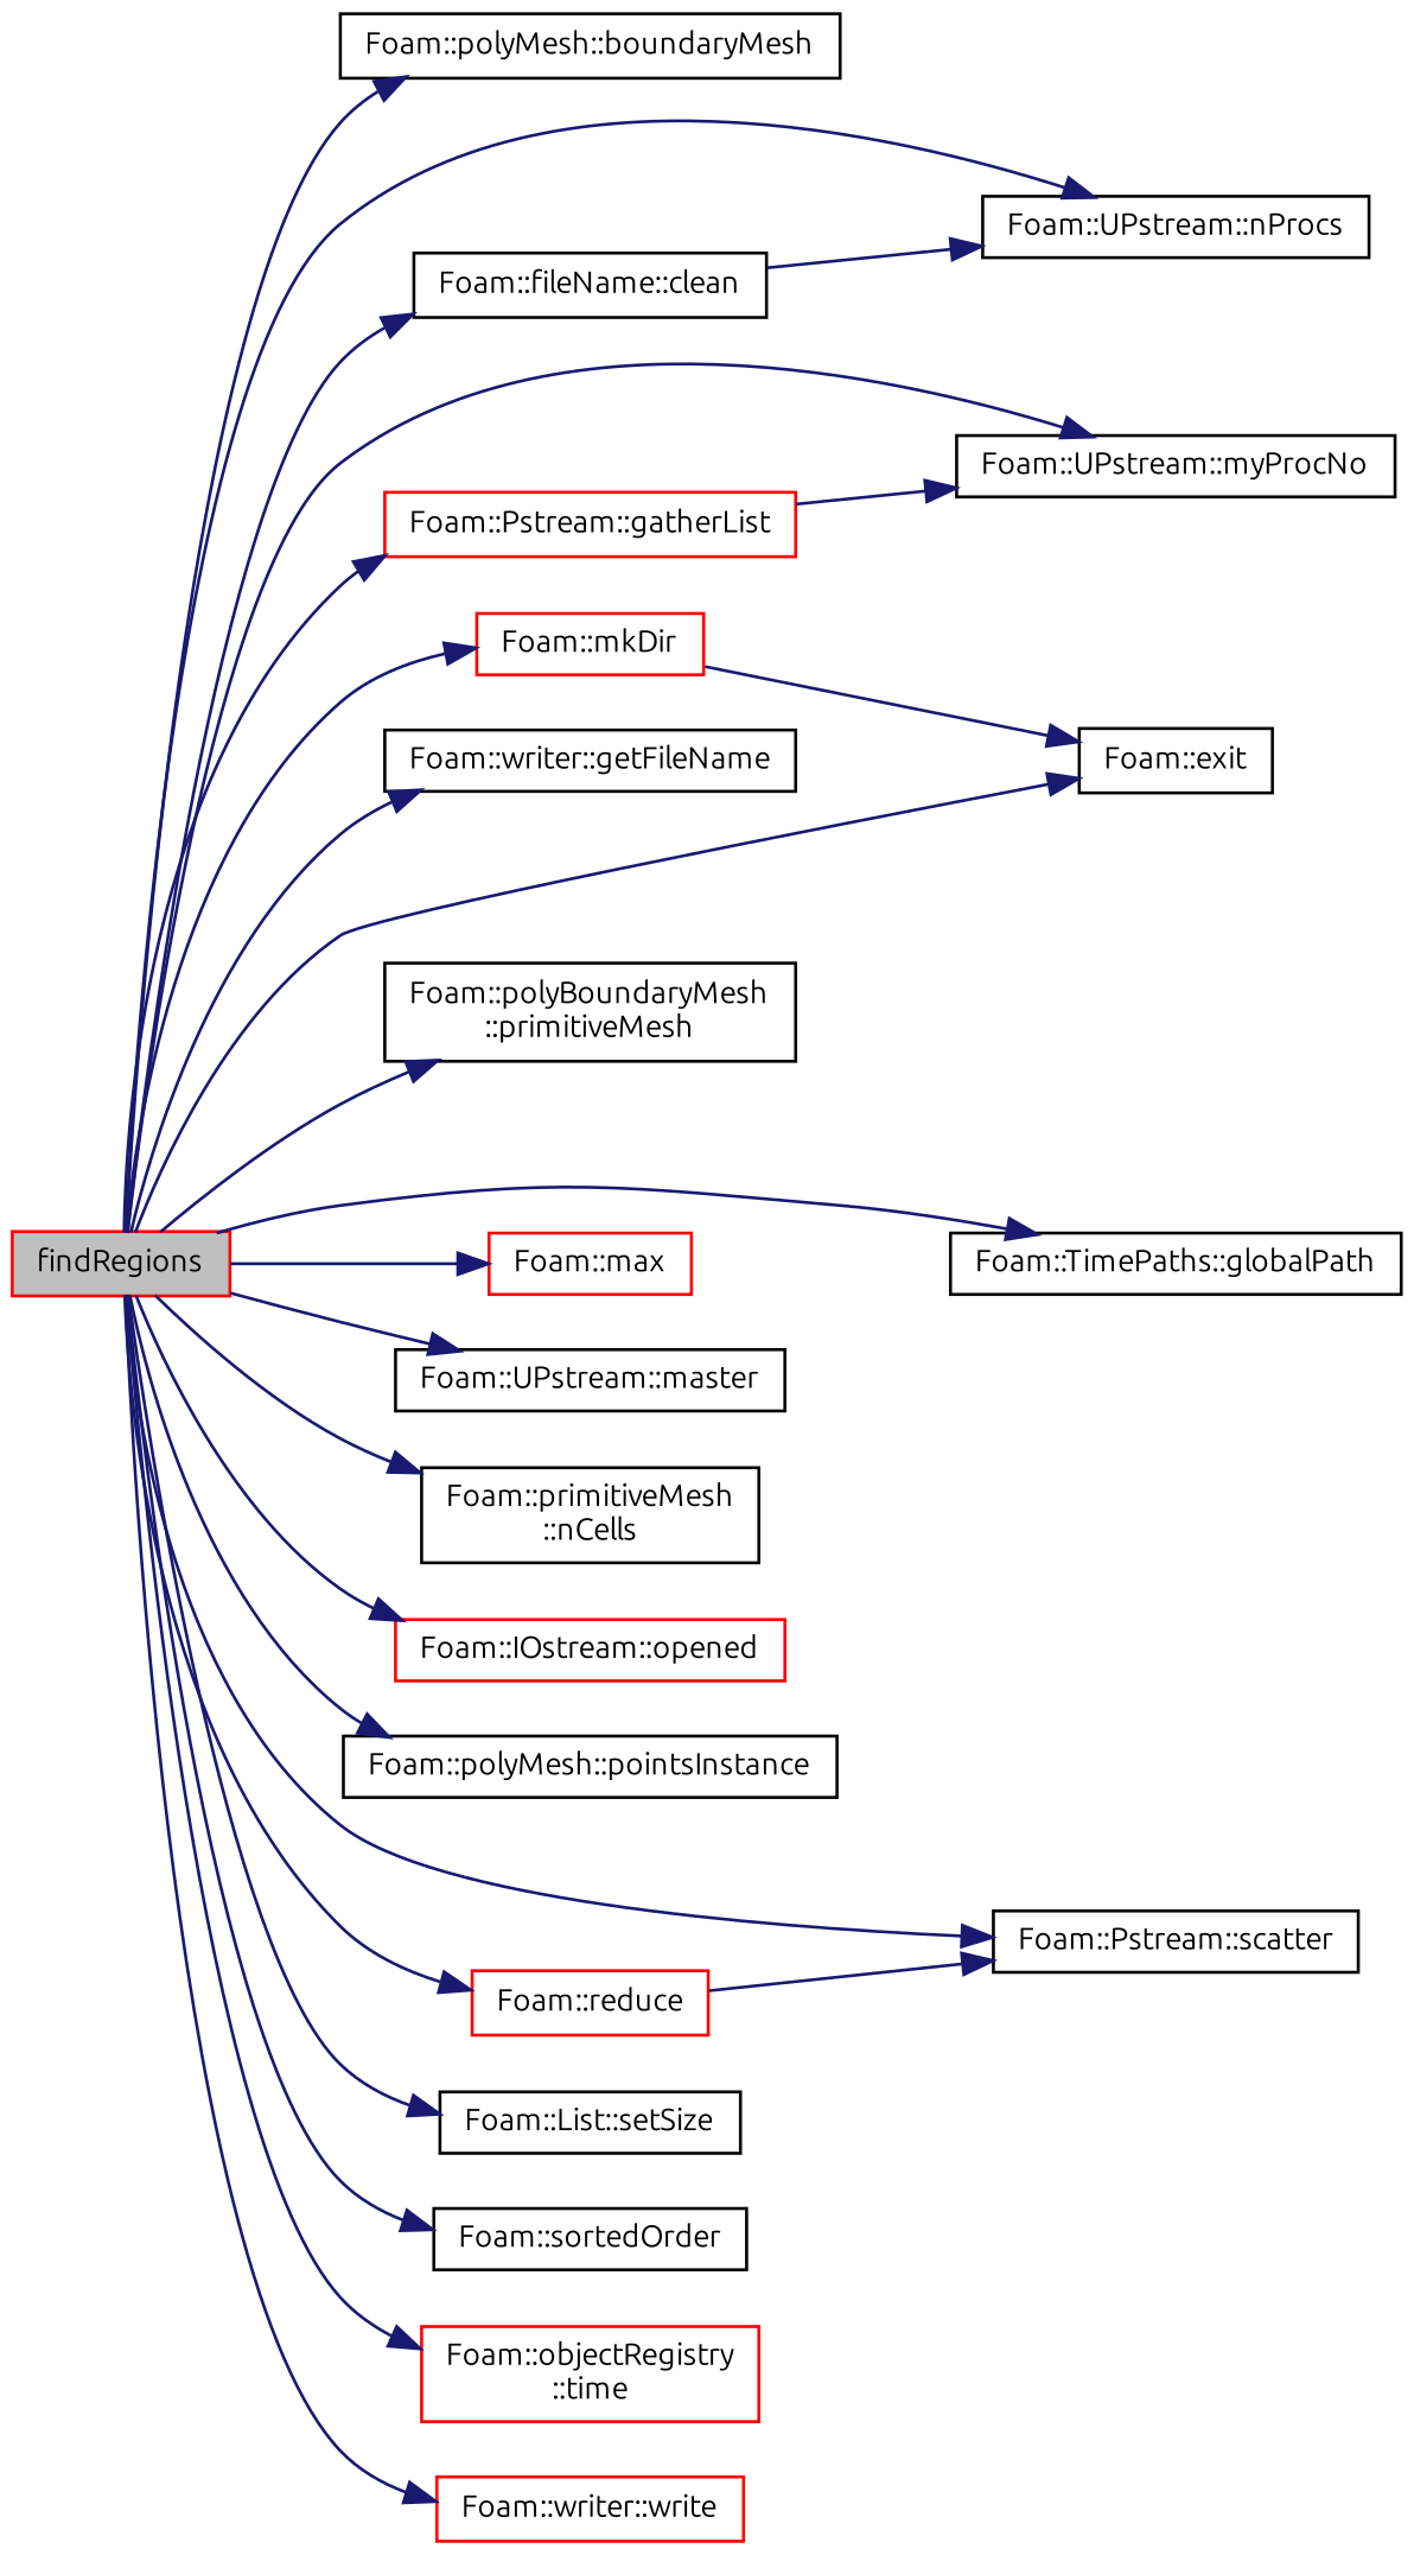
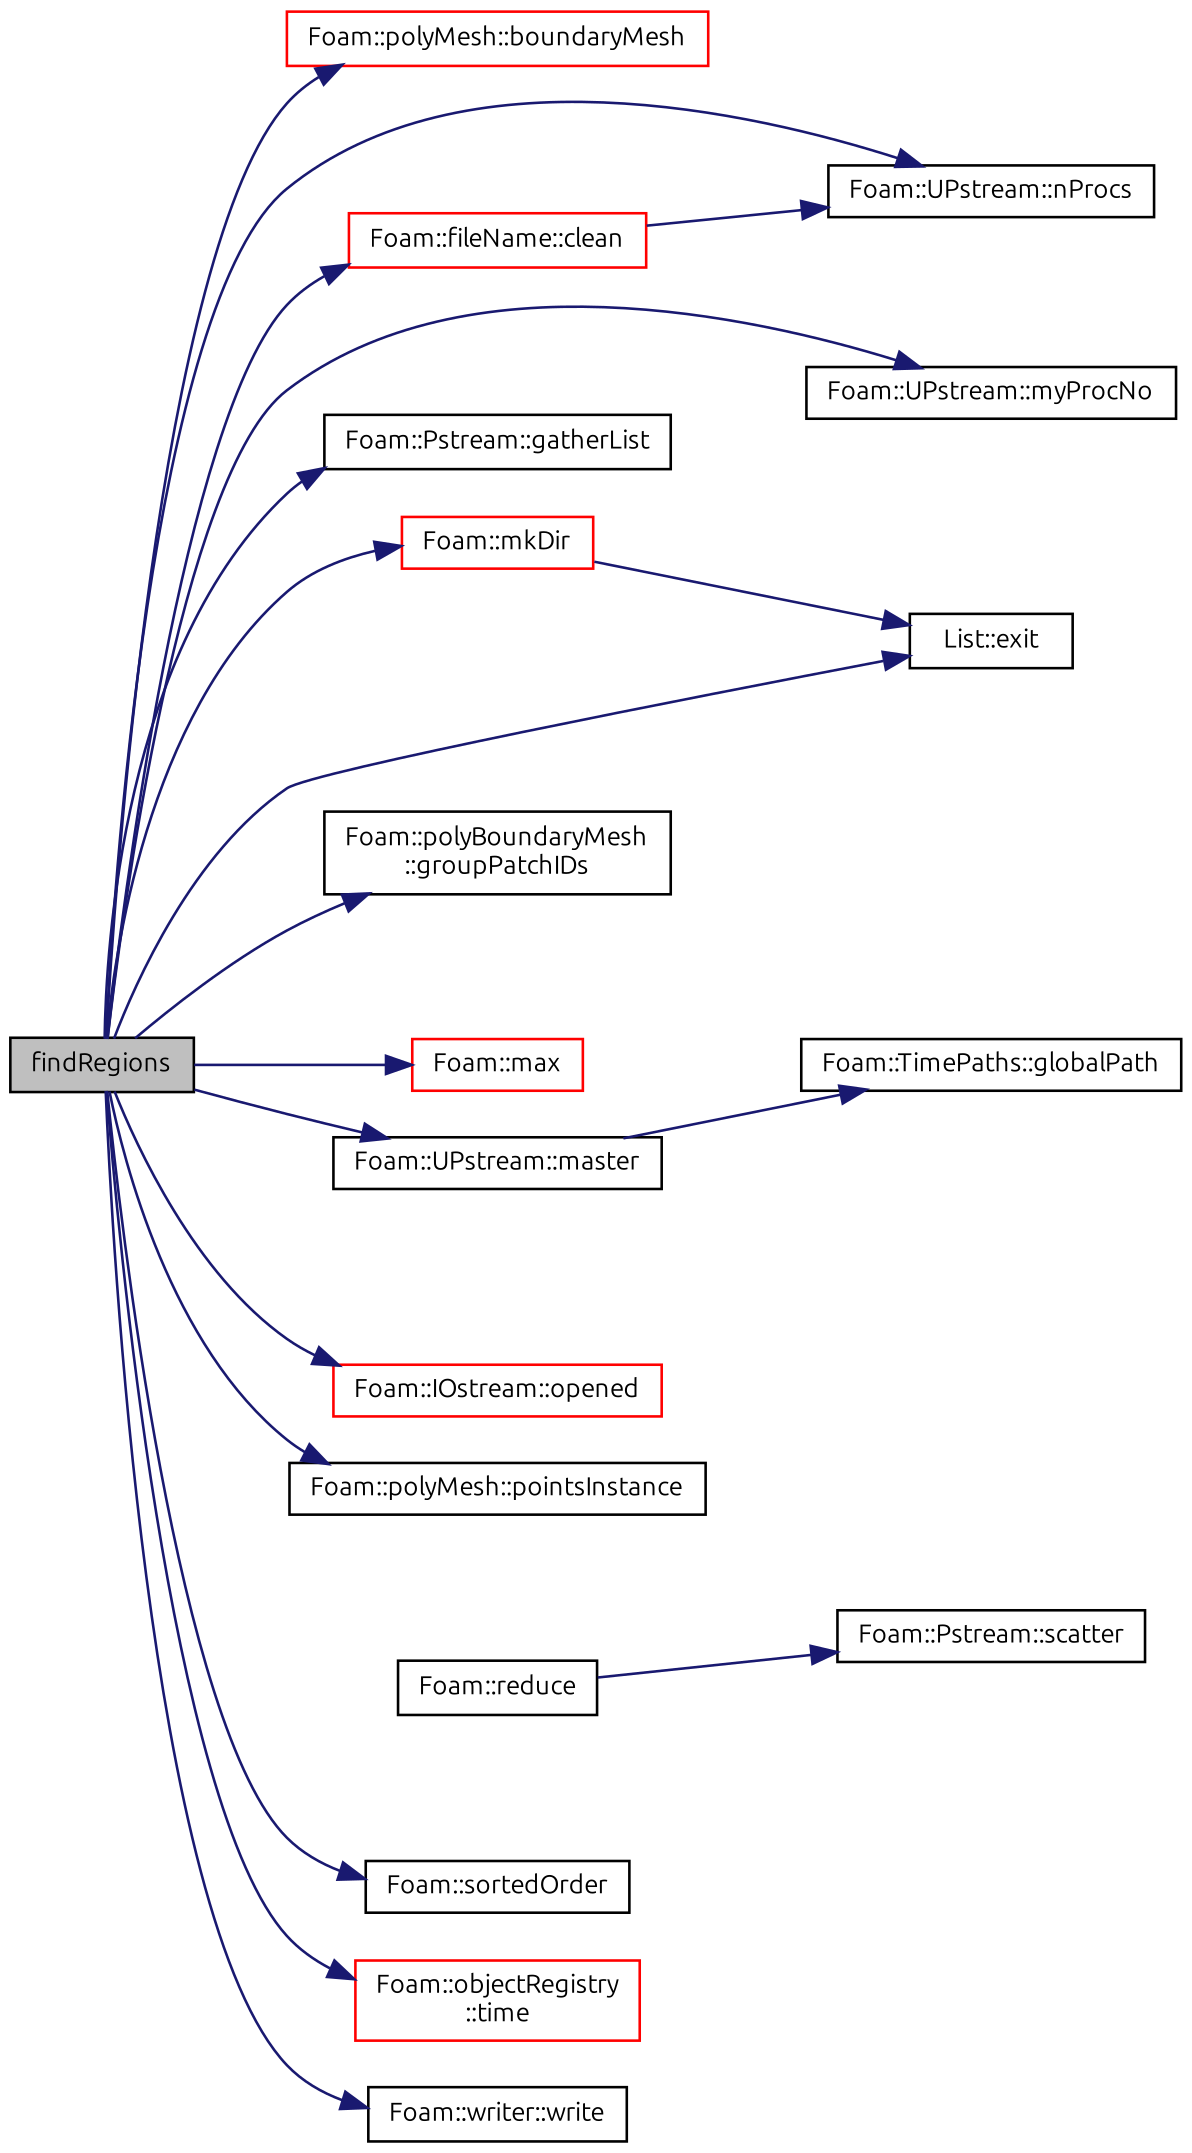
  digraph {
    fontname=Ubuntu
    rankdir=LR
    node [color=black fontname=Ubuntu fontsize=10 shape=record]
    edge [color=midnightblue fontname=Ubuntu fontsize=10 labelfontname=Helvetica labelfontsize=10 style=solid]
-   n1 [color=red fillcolor=grey75 fontcolor=black height=0.2 label=findRegions style=filled width=0.4]
-   n2 [height=0.2 label="Foam::polyMesh::boundaryMesh" width=0.4]
-   n3 [height=0.2 label="Foam::fileName::clean" width=0.4]
-   n4 [height=0.2 label="Foam::exit" width=0.4]
-   n5 [color=red height=0.2 label="Foam::Pstream::gatherList" width=0.4]
+   n1 [fillcolor=grey75 fontcolor=black height=0.2 label=findRegions style=filled width=0.4]
+   n2 [color=red height=0.2 label="Foam::polyMesh::boundaryMesh" width=0.4]
+   n3 [color=red height=0.2 label="Foam::fileName::clean" width=0.4]
+   n4 [height=0.2 label="List::exit" width=0.4]
+   n5 [height=0.2 label="Foam::Pstream::gatherList" width=0.4]
    n6 [height=0.2 label="Foam::UPstream::nProcs" width=0.4]
    n7 [height=0.2 label="Foam::UPstream::myProcNo" width=0.4]
-   n8 [height=0.2 label="Foam::writer::getFileName" width=0.4]
    n9 [height=0.2 label="Foam::TimePaths::globalPath" width=0.4]
-   n10 [height=0.2 label="Foam::polyBoundaryMesh\l::primitiveMesh" width=0.4]
+   n10 [height=0.2 label="Foam::polyBoundaryMesh\l::groupPatchIDs" width=0.4]
    n11 [height=0.2 label="Foam::UPstream::master" width=0.4]
    n12 [color=red height=0.2 label="Foam::max" width=0.4]
    n13 [color=red height=0.2 label="Foam::mkDir" width=0.4]
-   n14 [height=0.2 label="Foam::primitiveMesh\l::nCells" width=0.4]
    n15 [color=red height=0.2 label="Foam::IOstream::opened" width=0.4]
    n16 [height=0.2 label="Foam::polyMesh::pointsInstance" width=0.4]
-   n17 [color=red height=0.2 label="Foam::reduce" width=0.4]
+   n17 [height=0.2 label="Foam::reduce" width=0.4]
    n18 [height=0.2 label="Foam::Pstream::scatter" width=0.4]
-   n19 [height=0.2 label="Foam::List::setSize" width=0.4]
    n20 [height=0.2 label="Foam::sortedOrder" width=0.4]
    n21 [color=red height=0.2 label="Foam::objectRegistry\l::time" width=0.4]
-   n22 [color=red height=0.2 label="Foam::writer::write" width=0.4]
+   n22 [height=0.2 label="Foam::writer::write" width=0.4]
    n1 -> n2
    n1 -> n3
    n1 -> n4
    n1 -> n5
    n1 -> n6
    n1 -> n7
-   n1 -> n8
-   n1 -> n9
+   n11 -> n9
    n1 -> n10
    n1 -> n11
    n1 -> n12
    n1 -> n13
-   n1 -> n14
    n1 -> n15
    n1 -> n16
-   n1 -> n17
-   n1 -> n18
-   n1 -> n19
    n1 -> n20
    n1 -> n21
    n1 -> n22
    n3 -> n6
-   n5 -> n7
    n13 -> n4
    n17 -> n18
  }
